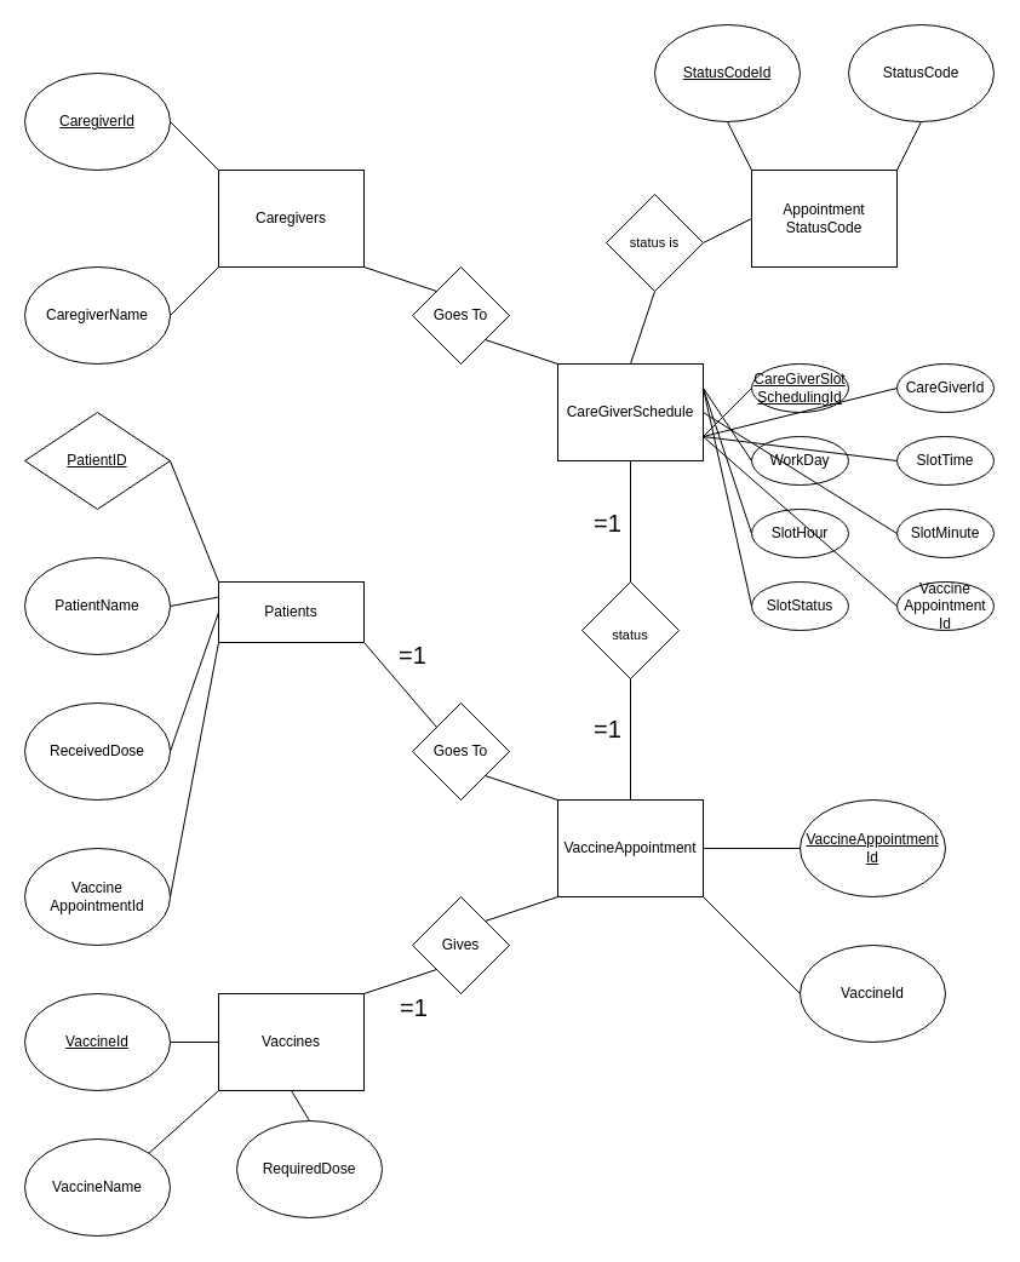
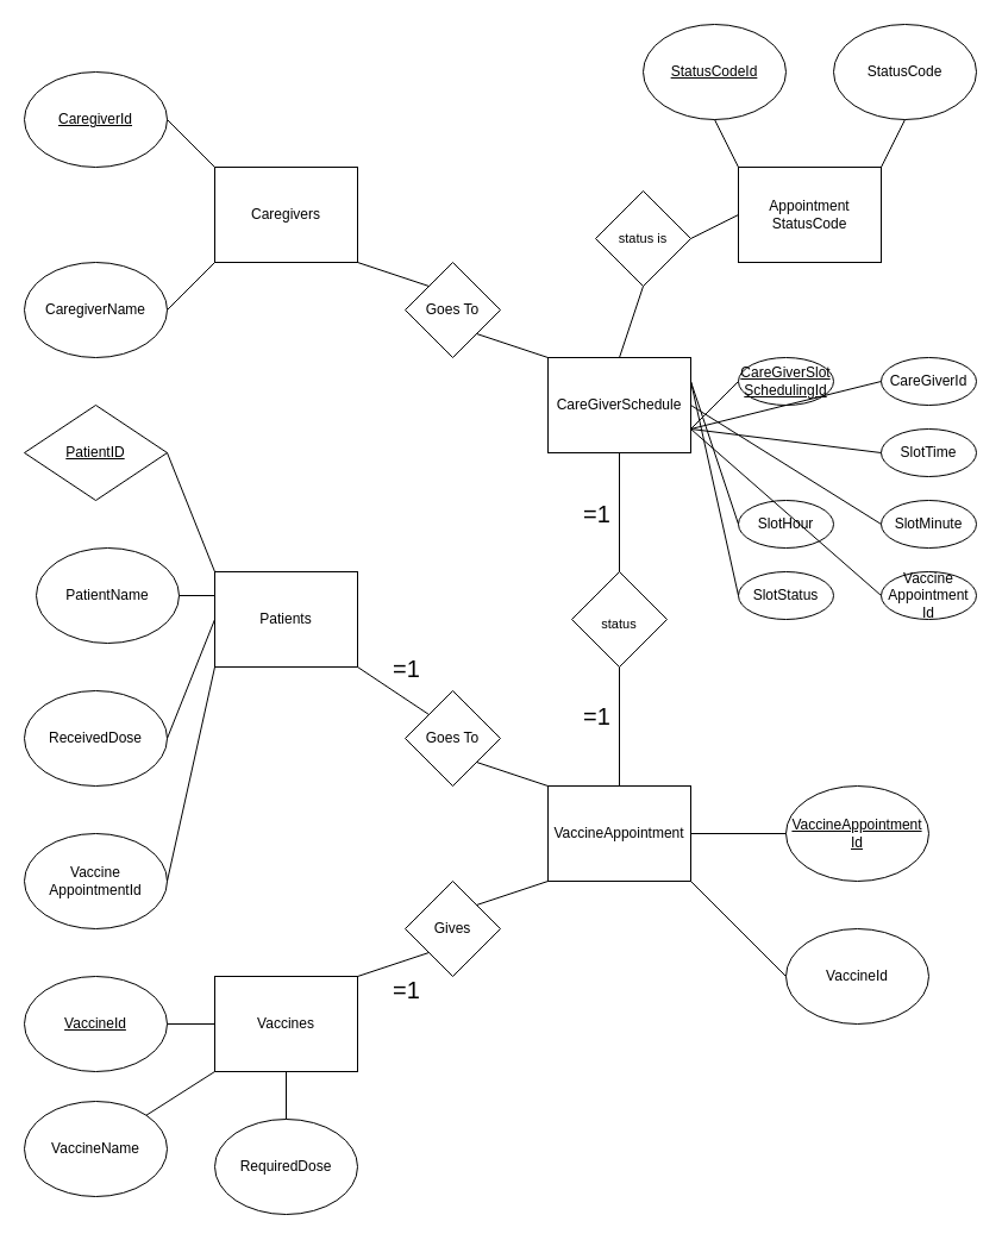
  <mxCell id="0" />
  <mxCell id="1" parent="0" />
  <mxCell id="2" value="Caregivers" style="rounded=0;whiteSpace=wrap;html=1;" vertex="1" parent="1"><mxGeometry x="180" y="140" width="120" height="80" as="geometry" /></mxCell>
- <mxCell id="3" value="Patients" style="rounded=0;whiteSpace=wrap;html=1;" vertex="1" parent="1"><mxGeometry x="180" y="480" width="120" height="50" as="geometry" /></mxCell>
+ <mxCell id="3" value="Patients" style="rounded=0;whiteSpace=wrap;html=1;" vertex="1" parent="1"><mxGeometry x="180" y="480" width="120" height="80" as="geometry" /></mxCell>
  <mxCell id="4" value="Vaccines" style="rounded=0;whiteSpace=wrap;html=1;" vertex="1" parent="1"><mxGeometry x="180" y="820" width="120" height="80" as="geometry" /></mxCell>
  <mxCell id="5" value="CareGiverSchedule" style="rounded=0;whiteSpace=wrap;html=1;" vertex="1" parent="1"><mxGeometry x="460" y="300" width="120" height="80" as="geometry" /></mxCell>
  <mxCell id="6" value="VaccineAppointment" style="rounded=0;whiteSpace=wrap;html=1;" vertex="1" parent="1"><mxGeometry x="460" y="660" width="120" height="80" as="geometry" /></mxCell>
  <mxCell id="7" value="CaregiverId" style="ellipse;whiteSpace=wrap;html=1;fontStyle=4" vertex="1" parent="1"><mxGeometry x="20" y="60" width="120" height="80" as="geometry" /></mxCell>
  <mxCell id="8" value="CaregiverName" style="ellipse;whiteSpace=wrap;html=1;" vertex="1" parent="1"><mxGeometry x="20" y="220" width="120" height="80" as="geometry" /></mxCell>
  <mxCell id="9" value="Appointment&lt;br&gt;StatusCode" style="rounded=0;whiteSpace=wrap;html=1;" vertex="1" parent="1"><mxGeometry x="620" y="140" width="120" height="80" as="geometry" /></mxCell>
  <mxCell id="10" value="" style="endArrow=none;html=1;entryX=1;entryY=0.5;entryDx=0;entryDy=0;exitX=0;exitY=0;exitDx=0;exitDy=0;" edge="1" parent="1" source="2" target="7"><mxGeometry width="50" height="50" relative="1" as="geometry"><mxPoint x="350" y="460" as="sourcePoint" /><mxPoint x="400" y="410" as="targetPoint" /></mxGeometry></mxCell>
  <mxCell id="11" value="" style="endArrow=none;html=1;entryX=0;entryY=1;entryDx=0;entryDy=0;exitX=1;exitY=0.5;exitDx=0;exitDy=0;" edge="1" parent="1" source="8" target="2"><mxGeometry width="50" height="50" relative="1" as="geometry"><mxPoint x="170" y="310" as="sourcePoint" /><mxPoint x="220" y="260" as="targetPoint" /></mxGeometry></mxCell>
  <mxCell id="12" value="PatientID" style="rhombus;whiteSpace=wrap;html=1;fontStyle=4;" vertex="1" parent="1"><mxGeometry x="20" y="340" width="120" height="80" as="geometry" /></mxCell>
- <mxCell id="13" value="PatientName" style="ellipse;whiteSpace=wrap;html=1;fontStyle=0" vertex="1" parent="1"><mxGeometry x="20" y="460" width="120" height="80" as="geometry" /></mxCell>
+ <mxCell id="13" value="PatientName" style="ellipse;whiteSpace=wrap;html=1;fontStyle=0" vertex="1" parent="1"><mxGeometry x="30" y="460" width="120" height="80" as="geometry" /></mxCell>
  <mxCell id="14" value="ReceivedDose" style="ellipse;whiteSpace=wrap;html=1;fontStyle=0" vertex="1" parent="1"><mxGeometry x="20" y="580" width="120" height="80" as="geometry" /></mxCell>
  <mxCell id="15" value="Vaccine&lt;br&gt;AppointmentId" style="ellipse;whiteSpace=wrap;html=1;fontStyle=0" vertex="1" parent="1"><mxGeometry x="20" y="700" width="120" height="80" as="geometry" /></mxCell>
  <mxCell id="16" value="VaccineId" style="ellipse;whiteSpace=wrap;html=1;fontStyle=4" vertex="1" parent="1"><mxGeometry x="20" y="820" width="120" height="80" as="geometry" /></mxCell>
- <mxCell id="17" value="VaccineName" style="ellipse;whiteSpace=wrap;html=1;fontStyle=0" vertex="1" parent="1"><mxGeometry x="20" y="940" width="120" height="80" as="geometry" /></mxCell>
- <mxCell id="18" value="RequiredDose" style="ellipse;whiteSpace=wrap;html=1;fontStyle=0" vertex="1" parent="1"><mxGeometry x="195" y="925" width="120" height="80" as="geometry" /></mxCell>
+ <mxCell id="17" value="VaccineName" style="ellipse;whiteSpace=wrap;html=1;fontStyle=0" vertex="1" parent="1"><mxGeometry x="20" y="925" width="120" height="80" as="geometry" /></mxCell>
+ <mxCell id="18" value="RequiredDose" style="ellipse;whiteSpace=wrap;html=1;fontStyle=0" vertex="1" parent="1"><mxGeometry x="180" y="940" width="120" height="80" as="geometry" /></mxCell>
  <mxCell id="19" value="" style="endArrow=none;html=1;entryX=0;entryY=0.5;entryDx=0;entryDy=0;exitX=1;exitY=0.5;exitDx=0;exitDy=0;" edge="1" parent="1" source="16" target="4"><mxGeometry width="50" height="50" relative="1" as="geometry"><mxPoint x="350" y="610" as="sourcePoint" /><mxPoint x="400" y="560" as="targetPoint" /></mxGeometry></mxCell>
  <mxCell id="20" value="" style="endArrow=none;html=1;entryX=0;entryY=1;entryDx=0;entryDy=0;exitX=1;exitY=0;exitDx=0;exitDy=0;" edge="1" parent="1" source="17" target="4"><mxGeometry width="50" height="50" relative="1" as="geometry"><mxPoint x="270" y="780" as="sourcePoint" /><mxPoint x="320" y="730" as="targetPoint" /></mxGeometry></mxCell>
  <mxCell id="21" value="" style="endArrow=none;html=1;entryX=0.5;entryY=1;entryDx=0;entryDy=0;exitX=0.5;exitY=0;exitDx=0;exitDy=0;" edge="1" parent="1" source="18" target="4"><mxGeometry width="50" height="50" relative="1" as="geometry"><mxPoint x="350" y="610" as="sourcePoint" /><mxPoint x="400" y="560" as="targetPoint" /></mxGeometry></mxCell>
  <mxCell id="22" value="" style="endArrow=none;html=1;entryX=1;entryY=0.5;entryDx=0;entryDy=0;exitX=0;exitY=0;exitDx=0;exitDy=0;" edge="1" parent="1" source="3" target="12"><mxGeometry width="50" height="50" relative="1" as="geometry"><mxPoint x="150" y="480" as="sourcePoint" /><mxPoint x="200" y="430" as="targetPoint" /></mxGeometry></mxCell>
  <mxCell id="23" value="" style="endArrow=none;html=1;entryX=1;entryY=0.5;entryDx=0;entryDy=0;exitX=0;exitY=0.25;exitDx=0;exitDy=0;" edge="1" parent="1" source="3" target="13"><mxGeometry width="50" height="50" relative="1" as="geometry"><mxPoint x="170" y="650" as="sourcePoint" /><mxPoint x="220" y="600" as="targetPoint" /></mxGeometry></mxCell>
  <mxCell id="24" value="" style="endArrow=none;html=1;entryX=0;entryY=0.5;entryDx=0;entryDy=0;exitX=1;exitY=0.5;exitDx=0;exitDy=0;" edge="1" parent="1" source="14" target="3"><mxGeometry width="50" height="50" relative="1" as="geometry"><mxPoint x="200" y="660" as="sourcePoint" /><mxPoint x="250" y="610" as="targetPoint" /></mxGeometry></mxCell>
  <mxCell id="25" value="" style="endArrow=none;html=1;entryX=0;entryY=1;entryDx=0;entryDy=0;exitX=1;exitY=0.5;exitDx=0;exitDy=0;" edge="1" parent="1" source="15" target="3"><mxGeometry width="50" height="50" relative="1" as="geometry"><mxPoint x="180" y="670" as="sourcePoint" /><mxPoint x="230" y="620" as="targetPoint" /></mxGeometry></mxCell>
  <mxCell id="26" value="StatusCodeId" style="ellipse;whiteSpace=wrap;html=1;fontStyle=4" vertex="1" parent="1"><mxGeometry x="540" y="20" width="120" height="80" as="geometry" /></mxCell>
  <mxCell id="27" value="StatusCode" style="ellipse;whiteSpace=wrap;html=1;fontStyle=0" vertex="1" parent="1"><mxGeometry x="700" y="20" width="120" height="80" as="geometry" /></mxCell>
  <mxCell id="28" value="" style="endArrow=none;html=1;entryX=0.5;entryY=1;entryDx=0;entryDy=0;exitX=0;exitY=0;exitDx=0;exitDy=0;" edge="1" parent="1" source="9" target="26"><mxGeometry width="50" height="50" relative="1" as="geometry"><mxPoint x="580" y="160" as="sourcePoint" /><mxPoint x="630" y="110" as="targetPoint" /></mxGeometry></mxCell>
  <mxCell id="29" value="" style="endArrow=none;html=1;entryX=0.5;entryY=1;entryDx=0;entryDy=0;exitX=1;exitY=0;exitDx=0;exitDy=0;" edge="1" parent="1" source="9" target="27"><mxGeometry width="50" height="50" relative="1" as="geometry"><mxPoint x="710" y="330" as="sourcePoint" /><mxPoint x="760" y="280" as="targetPoint" /></mxGeometry></mxCell>
  <mxCell id="30" value="Gives" style="rhombus;whiteSpace=wrap;html=1;" vertex="1" parent="1"><mxGeometry x="340" y="740" width="80" height="80" as="geometry" /></mxCell>
  <mxCell id="31" value="" style="endArrow=none;html=1;entryX=0;entryY=1;entryDx=0;entryDy=0;exitX=1;exitY=0;exitDx=0;exitDy=0;" edge="1" parent="1" source="4" target="30"><mxGeometry width="50" height="50" relative="1" as="geometry"><mxPoint x="390" y="590" as="sourcePoint" /><mxPoint x="440" y="540" as="targetPoint" /></mxGeometry></mxCell>
  <mxCell id="32" value="=1" style="edgeLabel;html=1;align=center;verticalAlign=middle;resizable=0;points=[];fontSize=20;" vertex="1" connectable="0" parent="31"><mxGeometry x="0.39" y="-1" relative="1" as="geometry"><mxPoint x="-2" y="23" as="offset" /></mxGeometry></mxCell>
  <mxCell id="33" value="" style="endArrow=none;html=1;entryX=0;entryY=1;entryDx=0;entryDy=0;exitX=1;exitY=0;exitDx=0;exitDy=0;fontSize=20;" edge="1" parent="1" source="30" target="6"><mxGeometry x="0.4" y="-25" width="50" height="50" relative="1" as="geometry"><mxPoint x="450" y="830" as="sourcePoint" /><mxPoint x="500" y="780" as="targetPoint" /><Array as="points"><mxPoint x="430" y="750" /></Array><mxPoint as="offset" /></mxGeometry></mxCell>
  <mxCell id="34" value="Goes To" style="rhombus;whiteSpace=wrap;html=1;" vertex="1" parent="1"><mxGeometry x="340" y="220" width="80" height="80" as="geometry" /></mxCell>
  <mxCell id="35" value="&lt;font style=&quot;font-size: 20px&quot;&gt;&lt;br style=&quot;font-size: 20px&quot;&gt;&lt;/font&gt;" style="endArrow=none;html=1;entryX=1;entryY=1;entryDx=0;entryDy=0;exitX=0;exitY=0;exitDx=0;exitDy=0;fontSize=20;" edge="1" parent="1" source="34" target="2"><mxGeometry x="-0.1" y="-22" width="50" height="50" relative="1" as="geometry"><mxPoint x="310" y="240" as="sourcePoint" /><mxPoint x="360" y="190" as="targetPoint" /><Array as="points"><mxPoint x="330" y="230" /></Array><mxPoint as="offset" /></mxGeometry></mxCell>
  <mxCell id="36" value="" style="endArrow=none;html=1;fontSize=20;entryX=1;entryY=1;entryDx=0;entryDy=0;exitX=0;exitY=0;exitDx=0;exitDy=0;" edge="1" parent="1" source="5" target="34"><mxGeometry width="50" height="50" relative="1" as="geometry"><mxPoint x="410" y="340" as="sourcePoint" /><mxPoint x="460" y="290" as="targetPoint" /></mxGeometry></mxCell>
  <mxCell id="37" value="Goes To" style="rhombus;whiteSpace=wrap;html=1;" vertex="1" parent="1"><mxGeometry x="340" y="580" width="80" height="80" as="geometry" /></mxCell>
  <mxCell id="38" value="" style="endArrow=none;html=1;fontSize=20;entryX=1;entryY=1;entryDx=0;entryDy=0;exitX=0;exitY=0;exitDx=0;exitDy=0;" edge="1" parent="1" source="37" target="3"><mxGeometry width="50" height="50" relative="1" as="geometry"><mxPoint x="340" y="600" as="sourcePoint" /><mxPoint x="390" y="550" as="targetPoint" /></mxGeometry></mxCell>
  <mxCell id="39" value="=1" style="edgeLabel;html=1;align=center;verticalAlign=middle;resizable=0;points=[];fontSize=20;" vertex="1" connectable="0" parent="38"><mxGeometry x="0.369" y="2" relative="1" as="geometry"><mxPoint x="22" y="-14" as="offset" /></mxGeometry></mxCell>
  <mxCell id="40" value="" style="endArrow=none;html=1;fontSize=20;entryX=1;entryY=1;entryDx=0;entryDy=0;exitX=0;exitY=0;exitDx=0;exitDy=0;" edge="1" parent="1" source="6" target="37"><mxGeometry width="50" height="50" relative="1" as="geometry"><mxPoint x="420" y="690" as="sourcePoint" /><mxPoint x="470" y="640" as="targetPoint" /></mxGeometry></mxCell>
  <mxCell id="41" value="&lt;font style=&quot;font-size: 11px&quot;&gt;status&lt;/font&gt;" style="rhombus;whiteSpace=wrap;html=1;fontSize=20;" vertex="1" parent="1"><mxGeometry x="480" y="480" width="80" height="80" as="geometry" /></mxCell>
  <mxCell id="42" value="" style="endArrow=none;html=1;fontSize=20;entryX=0.5;entryY=1;entryDx=0;entryDy=0;exitX=0.5;exitY=0;exitDx=0;exitDy=0;" edge="1" parent="1" source="41" target="5"><mxGeometry width="50" height="50" relative="1" as="geometry"><mxPoint x="500" y="450" as="sourcePoint" /><mxPoint x="550" y="400" as="targetPoint" /></mxGeometry></mxCell>
  <mxCell id="43" value="=1" style="edgeLabel;html=1;align=center;verticalAlign=middle;resizable=0;points=[];fontSize=20;" vertex="1" connectable="0" parent="42"><mxGeometry x="0.28" y="-2" relative="1" as="geometry"><mxPoint x="-22" y="14" as="offset" /></mxGeometry></mxCell>
  <mxCell id="44" value="" style="endArrow=none;html=1;fontSize=20;entryX=0.5;entryY=1;entryDx=0;entryDy=0;exitX=0.5;exitY=0;exitDx=0;exitDy=0;" edge="1" parent="1" source="6" target="41"><mxGeometry width="50" height="50" relative="1" as="geometry"><mxPoint x="540" y="630" as="sourcePoint" /><mxPoint x="590" y="580" as="targetPoint" /></mxGeometry></mxCell>
  <mxCell id="45" value="=1" style="edgeLabel;html=1;align=center;verticalAlign=middle;resizable=0;points=[];fontSize=20;" vertex="1" connectable="0" parent="44"><mxGeometry x="0.34" relative="1" as="geometry"><mxPoint x="-20" y="7" as="offset" /></mxGeometry></mxCell>
  <mxCell id="46" value="status is" style="rhombus;whiteSpace=wrap;html=1;fontSize=11;" vertex="1" parent="1"><mxGeometry x="500" y="160" width="80" height="80" as="geometry" /></mxCell>
  <mxCell id="47" value="" style="endArrow=none;html=1;fontSize=11;entryX=0.5;entryY=1;entryDx=0;entryDy=0;exitX=0.5;exitY=0;exitDx=0;exitDy=0;" edge="1" parent="1" source="5" target="46"><mxGeometry width="50" height="50" relative="1" as="geometry"><mxPoint x="580" y="380" as="sourcePoint" /><mxPoint x="630" y="330" as="targetPoint" /></mxGeometry></mxCell>
  <mxCell id="48" value="" style="endArrow=none;html=1;fontSize=11;entryX=0;entryY=0.5;entryDx=0;entryDy=0;exitX=1;exitY=0.5;exitDx=0;exitDy=0;" edge="1" parent="1" source="46" target="9"><mxGeometry width="50" height="50" relative="1" as="geometry"><mxPoint x="650" y="300" as="sourcePoint" /><mxPoint x="700" y="250" as="targetPoint" /></mxGeometry></mxCell>
  <mxCell id="49" value="VaccineAppointment&lt;br&gt;Id" style="ellipse;whiteSpace=wrap;html=1;fontStyle=4" vertex="1" parent="1"><mxGeometry x="660" y="660" width="120" height="80" as="geometry" /></mxCell>
  <mxCell id="50" value="VaccineId" style="ellipse;whiteSpace=wrap;html=1;fontStyle=0" vertex="1" parent="1"><mxGeometry x="660" y="780" width="120" height="80" as="geometry" /></mxCell>
  <mxCell id="51" value="CareGiverSlot&lt;br&gt;SchedulingId" style="ellipse;whiteSpace=wrap;html=1;fontStyle=4" vertex="1" parent="1"><mxGeometry x="620" y="300" width="80" height="40" as="geometry" /></mxCell>
  <mxCell id="52" value="CareGiverId" style="ellipse;whiteSpace=wrap;html=1;fontStyle=0" vertex="1" parent="1"><mxGeometry x="740" y="300" width="80" height="40" as="geometry" /></mxCell>
- <mxCell id="53" value="WorkDay" style="ellipse;whiteSpace=wrap;html=1;fontStyle=0" vertex="1" parent="1"><mxGeometry x="620" y="360" width="80" height="40" as="geometry" /></mxCell>
  <mxCell id="54" value="SlotTime" style="ellipse;whiteSpace=wrap;html=1;fontStyle=0" vertex="1" parent="1"><mxGeometry x="740" y="360" width="80" height="40" as="geometry" /></mxCell>
  <mxCell id="55" value="SlotHour" style="ellipse;whiteSpace=wrap;html=1;fontStyle=0" vertex="1" parent="1"><mxGeometry x="620" y="420" width="80" height="40" as="geometry" /></mxCell>
  <mxCell id="56" value="SlotMinute" style="ellipse;whiteSpace=wrap;html=1;fontStyle=0" vertex="1" parent="1"><mxGeometry x="740" y="420" width="80" height="40" as="geometry" /></mxCell>
  <mxCell id="57" value="SlotStatus" style="ellipse;whiteSpace=wrap;html=1;fontStyle=0" vertex="1" parent="1"><mxGeometry x="620" y="480" width="80" height="40" as="geometry" /></mxCell>
  <mxCell id="58" value="Vaccine&lt;br&gt;Appointment&lt;br&gt;Id" style="ellipse;whiteSpace=wrap;html=1;fontStyle=0" vertex="1" parent="1"><mxGeometry x="740" y="480" width="80" height="40" as="geometry" /></mxCell>
  <mxCell id="59" value="" style="endArrow=none;html=1;fontSize=11;exitX=1;exitY=0.5;exitDx=0;exitDy=0;entryX=0;entryY=0.5;entryDx=0;entryDy=0;" edge="1" parent="1" source="6" target="49"><mxGeometry width="50" height="50" relative="1" as="geometry"><mxPoint x="600" y="740" as="sourcePoint" /><mxPoint x="650" y="690" as="targetPoint" /></mxGeometry></mxCell>
  <mxCell id="60" value="" style="endArrow=none;html=1;fontSize=11;entryX=1;entryY=1;entryDx=0;entryDy=0;exitX=0;exitY=0.5;exitDx=0;exitDy=0;" edge="1" parent="1" source="50" target="6"><mxGeometry width="50" height="50" relative="1" as="geometry"><mxPoint x="600" y="810" as="sourcePoint" /><mxPoint x="650" y="760" as="targetPoint" /></mxGeometry></mxCell>
- <mxCell id="61" value="" style="endArrow=none;html=1;fontSize=11;entryX=1;entryY=0.25;entryDx=0;entryDy=0;exitX=0;exitY=0.5;exitDx=0;exitDy=0;" edge="1" parent="1" source="53" target="5"><mxGeometry width="50" height="50" relative="1" as="geometry"><mxPoint x="590" y="400" as="sourcePoint" /><mxPoint x="640" y="350" as="targetPoint" /></mxGeometry></mxCell>
  <mxCell id="62" value="" style="endArrow=none;html=1;fontSize=11;exitX=0;exitY=0.5;exitDx=0;exitDy=0;" edge="1" parent="1" source="55"><mxGeometry width="50" height="50" relative="1" as="geometry"><mxPoint x="590" y="470" as="sourcePoint" /><mxPoint x="580" y="320" as="targetPoint" /></mxGeometry></mxCell>
  <mxCell id="63" value="" style="endArrow=none;html=1;fontSize=11;entryX=1;entryY=0.25;entryDx=0;entryDy=0;exitX=0;exitY=0.5;exitDx=0;exitDy=0;" edge="1" parent="1" source="57" target="5"><mxGeometry width="50" height="50" relative="1" as="geometry"><mxPoint x="580" y="530" as="sourcePoint" /><mxPoint x="630" y="480" as="targetPoint" /></mxGeometry></mxCell>
  <mxCell id="64" value="" style="endArrow=none;html=1;fontSize=11;entryX=0;entryY=0.5;entryDx=0;entryDy=0;exitX=1;exitY=0.75;exitDx=0;exitDy=0;" edge="1" parent="1" source="5" target="52"><mxGeometry width="50" height="50" relative="1" as="geometry"><mxPoint x="710" y="380" as="sourcePoint" /><mxPoint x="760" y="330" as="targetPoint" /></mxGeometry></mxCell>
  <mxCell id="65" value="" style="endArrow=none;html=1;fontSize=11;exitX=1;exitY=0.75;exitDx=0;exitDy=0;entryX=0;entryY=0.5;entryDx=0;entryDy=0;" edge="1" parent="1" source="5" target="54"><mxGeometry width="50" height="50" relative="1" as="geometry"><mxPoint x="700" y="450" as="sourcePoint" /><mxPoint x="750" y="400" as="targetPoint" /></mxGeometry></mxCell>
  <mxCell id="66" value="" style="endArrow=none;html=1;fontSize=11;exitX=0;exitY=0.5;exitDx=0;exitDy=0;entryX=1;entryY=0.75;entryDx=0;entryDy=0;" edge="1" parent="1" source="51" target="5"><mxGeometry width="50" height="50" relative="1" as="geometry"><mxPoint x="610" y="290" as="sourcePoint" /><mxPoint x="580" y="320" as="targetPoint" /></mxGeometry></mxCell>
  <mxCell id="67" value="" style="endArrow=none;html=1;fontSize=11;entryX=1;entryY=0.5;entryDx=0;entryDy=0;exitX=0;exitY=0.5;exitDx=0;exitDy=0;" edge="1" parent="1" source="56" target="5"><mxGeometry width="50" height="50" relative="1" as="geometry"><mxPoint x="700" y="460" as="sourcePoint" /><mxPoint x="750" y="410" as="targetPoint" /></mxGeometry></mxCell>
  <mxCell id="68" value="" style="endArrow=none;html=1;fontSize=11;entryX=0;entryY=0.5;entryDx=0;entryDy=0;exitX=1;exitY=0.75;exitDx=0;exitDy=0;" edge="1" parent="1" source="5" target="58"><mxGeometry width="50" height="50" relative="1" as="geometry"><mxPoint x="670" y="590" as="sourcePoint" /><mxPoint x="720" y="540" as="targetPoint" /></mxGeometry></mxCell>
